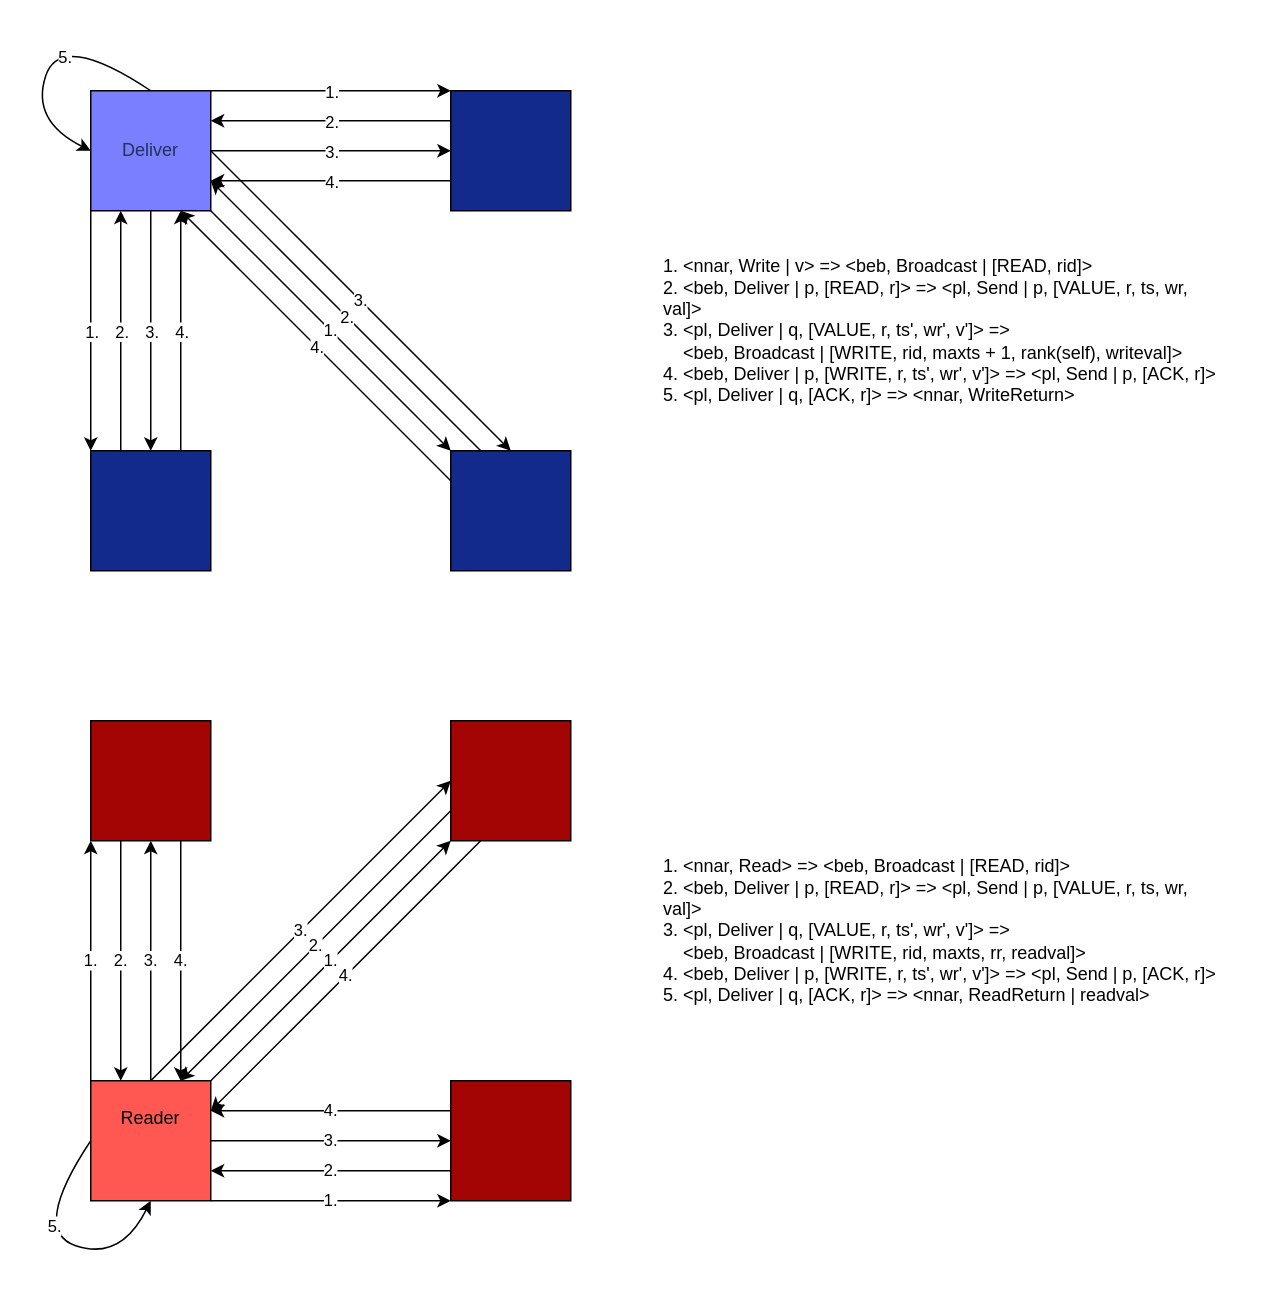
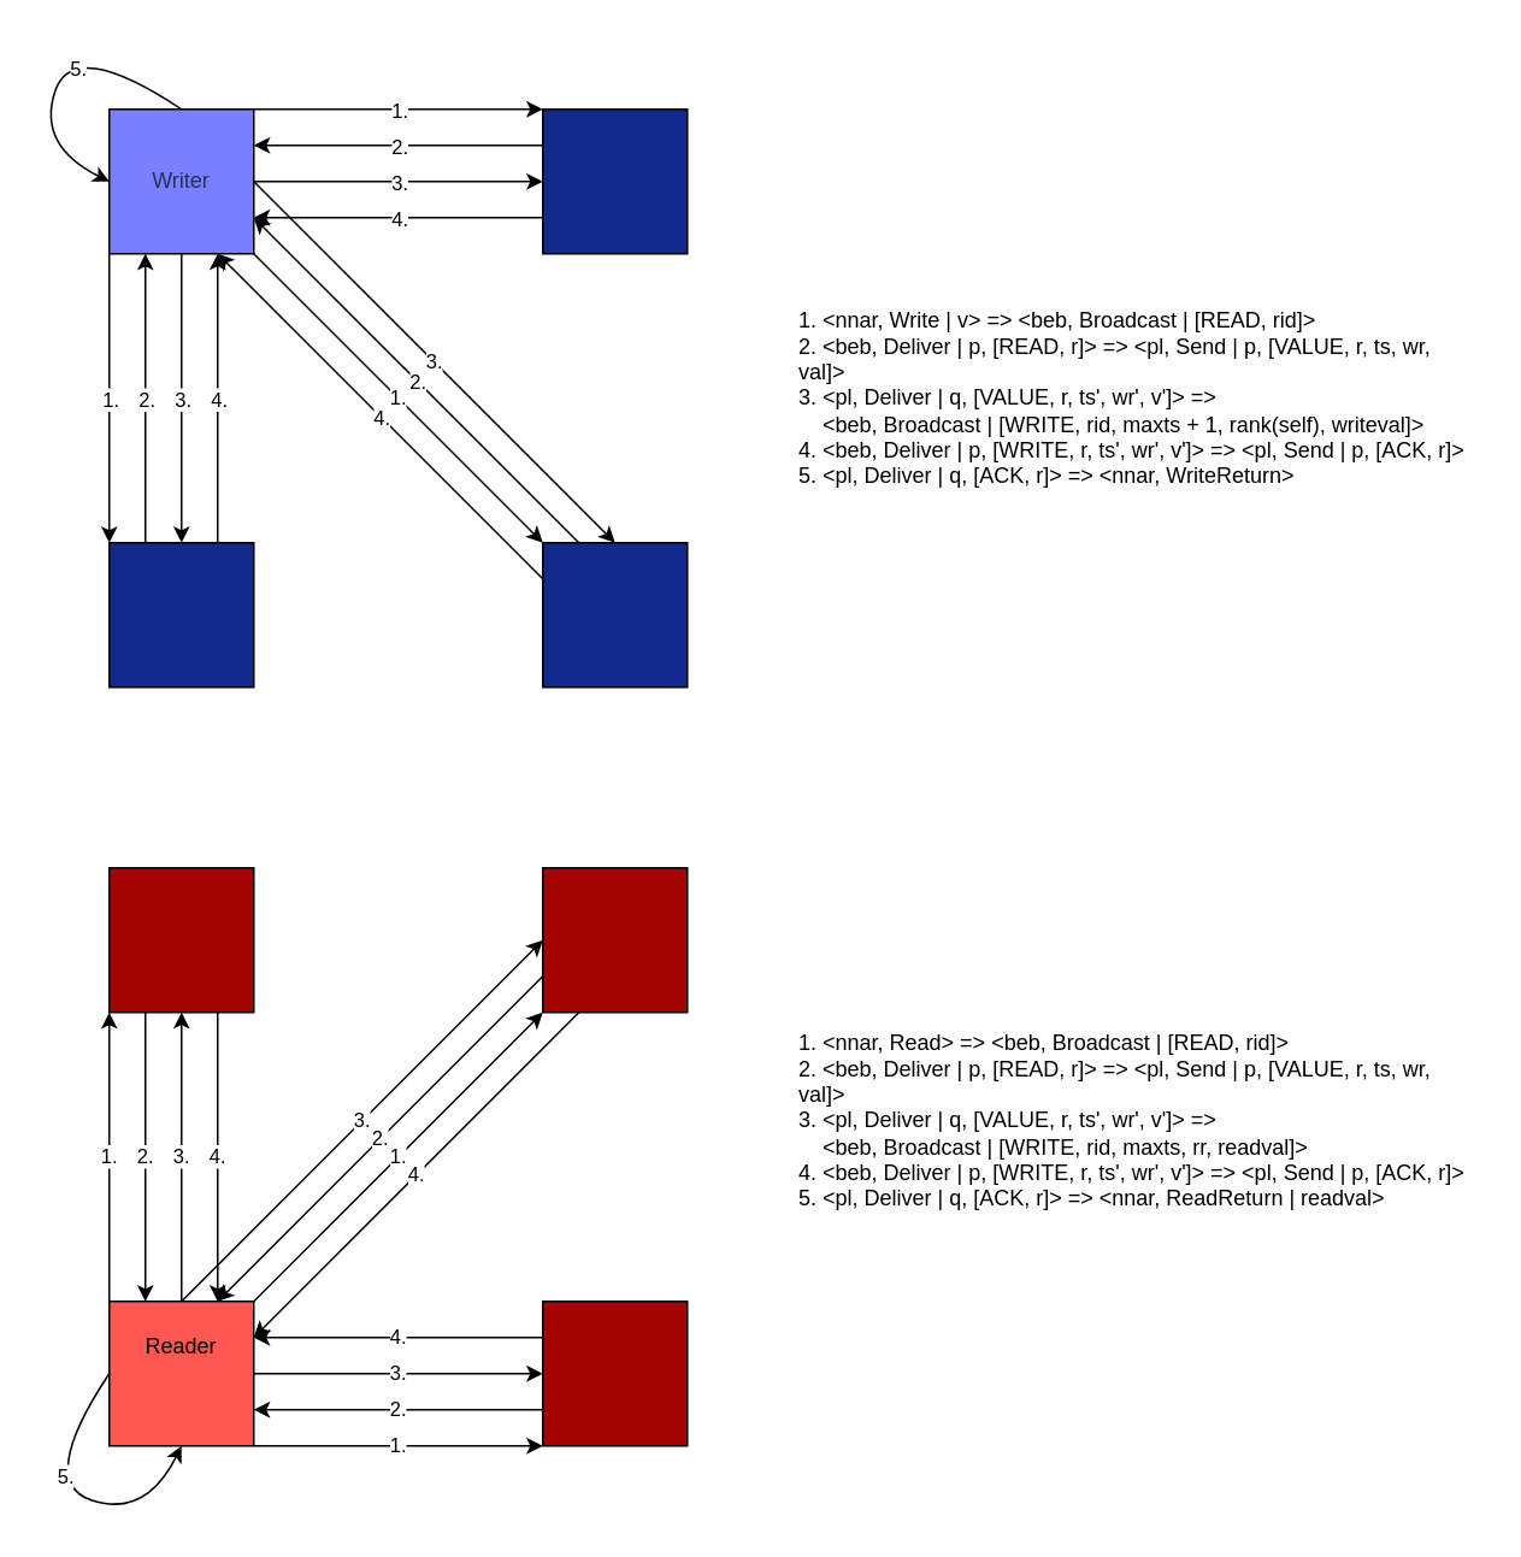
  <mxCell id="0" />
  <mxCell id="1" parent="0" />
  <mxCell id="2" value="" style="whiteSpace=wrap;html=1;aspect=fixed;labelBackgroundColor=#426EFF;labelBorderColor=none;rounded=0;fillColor=#7A7FFF;" parent="1" vertex="1"><mxGeometry x="60" y="60" width="80" height="80" as="geometry" /></mxCell>
  <mxCell id="3" value="" style="whiteSpace=wrap;html=1;aspect=fixed;rounded=0;fillColor=#112A8C;" parent="1" vertex="1"><mxGeometry x="300" y="60" width="80" height="80" as="geometry" /></mxCell>
  <mxCell id="4" value="" style="whiteSpace=wrap;html=1;aspect=fixed;rounded=0;fillColor=#112A8C;" parent="1" vertex="1"><mxGeometry x="300" y="300" width="80" height="80" as="geometry" /></mxCell>
  <mxCell id="5" value="" style="whiteSpace=wrap;html=1;aspect=fixed;rounded=0;fillColor=#112A8C;" parent="1" vertex="1"><mxGeometry x="60" y="300" width="80" height="80" as="geometry" /></mxCell>
  <mxCell id="6" value="" style="endArrow=classic;html=1;rounded=0;exitX=0;exitY=1;exitDx=0;exitDy=0;entryX=0;entryY=0;entryDx=0;entryDy=0;" parent="1" source="2" target="5" edge="1"><mxGeometry relative="1" as="geometry"><mxPoint x="350" y="270" as="sourcePoint" /><mxPoint x="450" y="270" as="targetPoint" /></mxGeometry></mxCell>
  <mxCell id="7" value="1." style="edgeLabel;resizable=0;html=1;align=center;verticalAlign=middle;rounded=0;" parent="6" connectable="0" vertex="1"><mxGeometry relative="1" as="geometry" /></mxCell>
  <mxCell id="8" value="" style="endArrow=classic;html=1;rounded=0;exitX=1;exitY=1;exitDx=0;exitDy=0;entryX=0;entryY=0;entryDx=0;entryDy=0;" parent="1" source="2" target="4" edge="1"><mxGeometry relative="1" as="geometry"><mxPoint x="70" y="150" as="sourcePoint" /><mxPoint x="70" y="310" as="targetPoint" /></mxGeometry></mxCell>
  <mxCell id="9" value="1." style="edgeLabel;resizable=0;html=1;align=center;verticalAlign=middle;rounded=0;" parent="8" connectable="0" vertex="1"><mxGeometry relative="1" as="geometry" /></mxCell>
  <mxCell id="10" value="" style="endArrow=classic;html=1;rounded=0;exitX=1;exitY=0;exitDx=0;exitDy=0;entryX=0;entryY=0;entryDx=0;entryDy=0;" parent="1" source="2" target="3" edge="1"><mxGeometry relative="1" as="geometry"><mxPoint x="150" y="150" as="sourcePoint" /><mxPoint x="310" y="310" as="targetPoint" /></mxGeometry></mxCell>
  <mxCell id="11" value="1." style="edgeLabel;resizable=0;html=1;align=center;verticalAlign=middle;rounded=0;" parent="10" connectable="0" vertex="1"><mxGeometry relative="1" as="geometry" /></mxCell>
  <mxCell id="12" value="" style="curved=1;endArrow=classic;html=1;rounded=0;exitX=0.5;exitY=0;exitDx=0;exitDy=0;entryX=0;entryY=0.5;entryDx=0;entryDy=0;" parent="1" source="2" target="2" edge="1"><mxGeometry width="50" height="50" relative="1" as="geometry"><mxPoint x="380" y="280" as="sourcePoint" /><mxPoint x="430" y="230" as="targetPoint" /><Array as="points"><mxPoint x="40" y="20" /><mxPoint x="20" y="80" /></Array></mxGeometry></mxCell>
  <mxCell id="13" value="5." style="edgeLabel;html=1;align=center;verticalAlign=middle;resizable=0;points=[];rounded=0;" parent="12" vertex="1" connectable="0"><mxGeometry x="-0.02" y="9" relative="1" as="geometry"><mxPoint x="-1" as="offset" /></mxGeometry></mxCell>
  <mxCell id="14" value="&lt;div align=&quot;left&quot;&gt;1. &amp;lt;nnar, Write | v&amp;gt; =&amp;gt; &amp;lt;beb, Broadcast | [READ, rid]&amp;gt;&lt;/div&gt;&lt;div align=&quot;left&quot;&gt;2. &amp;lt;beb, Deliver | p, [READ, r]&amp;gt; =&amp;gt; &amp;lt;pl, Send | p, [VALUE, r, ts, wr, val]&amp;gt;&lt;br&gt;&lt;/div&gt;&lt;div&gt;3. &amp;lt;pl, Deliver | q, [VALUE, r, ts', wr', v']&amp;gt; =&amp;gt; &lt;br&gt;&lt;/div&gt;&lt;div&gt;&amp;nbsp;&amp;nbsp;&amp;nbsp; &amp;lt;beb, Broadcast | [WRITE, rid, maxts + 1, rank(self), writeval]&amp;gt;&lt;/div&gt;&lt;div&gt;4. &amp;lt;beb, Deliver | p, [WRITE, r, ts', wr', v']&amp;gt; =&amp;gt; &amp;lt;pl, Send | p, [ACK, r]&amp;gt;&lt;/div&gt;&lt;div&gt;5. &amp;lt;pl, Deliver | q, [ACK, r]&amp;gt; =&amp;gt; &amp;lt;nnar, WriteReturn&amp;gt;&lt;br&gt;&lt;/div&gt;" style="text;html=1;strokeColor=none;fillColor=none;align=left;verticalAlign=middle;whiteSpace=wrap;rounded=0;" parent="1" vertex="1"><mxGeometry x="440" y="80" width="380" height="280" as="geometry" /></mxCell>
  <mxCell id="15" value="" style="endArrow=classic;html=1;rounded=0;exitX=0.25;exitY=0;exitDx=0;exitDy=0;entryX=0.25;entryY=1;entryDx=0;entryDy=0;" parent="1" source="5" target="2" edge="1"><mxGeometry relative="1" as="geometry"><mxPoint x="350" y="290" as="sourcePoint" /><mxPoint x="450" y="290" as="targetPoint" /></mxGeometry></mxCell>
  <mxCell id="16" value="2." style="edgeLabel;resizable=0;html=1;align=center;verticalAlign=middle;rounded=0;" parent="15" connectable="0" vertex="1"><mxGeometry relative="1" as="geometry" /></mxCell>
  <mxCell id="17" value="" style="endArrow=classic;html=1;rounded=0;exitX=0.25;exitY=0;exitDx=0;exitDy=0;entryX=1;entryY=0.75;entryDx=0;entryDy=0;" parent="1" source="4" target="2" edge="1"><mxGeometry relative="1" as="geometry"><mxPoint x="110" y="310" as="sourcePoint" /><mxPoint x="110" y="150" as="targetPoint" /></mxGeometry></mxCell>
  <mxCell id="18" value="2." style="edgeLabel;resizable=0;html=1;align=center;verticalAlign=middle;rounded=0;" parent="17" connectable="0" vertex="1"><mxGeometry relative="1" as="geometry" /></mxCell>
  <mxCell id="19" value="" style="endArrow=classic;html=1;rounded=0;exitX=0;exitY=0.25;exitDx=0;exitDy=0;entryX=1;entryY=0.25;entryDx=0;entryDy=0;" parent="1" source="3" target="2" edge="1"><mxGeometry relative="1" as="geometry"><mxPoint x="120" y="320" as="sourcePoint" /><mxPoint x="120" y="160" as="targetPoint" /></mxGeometry></mxCell>
  <mxCell id="20" value="2." style="edgeLabel;resizable=0;html=1;align=center;verticalAlign=middle;rounded=0;" parent="19" connectable="0" vertex="1"><mxGeometry relative="1" as="geometry" /></mxCell>
  <mxCell id="21" value="&lt;div align=&quot;left&quot;&gt;1. &amp;lt;nnar, Read&amp;gt; =&amp;gt; &amp;lt;beb, Broadcast | [READ, rid]&amp;gt;&lt;/div&gt;&lt;div align=&quot;left&quot;&gt;2. &amp;lt;beb, Deliver | p, [READ, r]&amp;gt; =&amp;gt; &amp;lt;pl, Send | p, [VALUE, r, ts, wr, val]&amp;gt;&lt;br&gt;&lt;/div&gt;&lt;div&gt;3. &amp;lt;pl, Deliver | q, [VALUE, r, ts', wr', v']&amp;gt; =&amp;gt; &lt;br&gt;&lt;/div&gt;&lt;div&gt;&amp;nbsp;&amp;nbsp;&amp;nbsp; &amp;lt;beb, Broadcast | [WRITE, rid, maxts, rr, readval]&amp;gt;&lt;/div&gt;&lt;div&gt;4. &amp;lt;beb, Deliver | p, [WRITE, r, ts', wr', v']&amp;gt; =&amp;gt; &amp;lt;pl, Send | p, [ACK, r]&amp;gt;&lt;/div&gt;&lt;div&gt;5. &amp;lt;pl, Deliver | q, [ACK, r]&amp;gt; =&amp;gt; &amp;lt;nnar, ReadReturn | readval&amp;gt;&lt;br&gt;&lt;/div&gt;" style="text;html=1;strokeColor=none;fillColor=none;align=left;verticalAlign=middle;whiteSpace=wrap;rounded=0;" parent="1" vertex="1"><mxGeometry x="440" y="480" width="380" height="280" as="geometry" /></mxCell>
  <mxCell id="22" value="" style="endArrow=classic;html=1;rounded=0;exitX=0.5;exitY=1;exitDx=0;exitDy=0;entryX=0.5;entryY=0;entryDx=0;entryDy=0;" parent="1" source="2" target="5" edge="1"><mxGeometry relative="1" as="geometry"><mxPoint x="350" y="260" as="sourcePoint" /><mxPoint x="450" y="260" as="targetPoint" /></mxGeometry></mxCell>
  <mxCell id="23" value="3." style="edgeLabel;resizable=0;html=1;align=center;verticalAlign=middle;rounded=0;" parent="22" connectable="0" vertex="1"><mxGeometry relative="1" as="geometry" /></mxCell>
  <mxCell id="24" value="" style="endArrow=classic;html=1;rounded=0;exitX=1;exitY=0.5;exitDx=0;exitDy=0;entryX=0.5;entryY=0;entryDx=0;entryDy=0;" parent="1" source="2" target="4" edge="1"><mxGeometry relative="1" as="geometry"><mxPoint x="110" y="150" as="sourcePoint" /><mxPoint x="110" y="310" as="targetPoint" /></mxGeometry></mxCell>
  <mxCell id="25" value="3." style="edgeLabel;resizable=0;html=1;align=center;verticalAlign=middle;rounded=0;" parent="24" connectable="0" vertex="1"><mxGeometry relative="1" as="geometry" /></mxCell>
  <mxCell id="26" value="" style="endArrow=classic;html=1;rounded=0;exitX=1;exitY=0.5;exitDx=0;exitDy=0;entryX=0;entryY=0.5;entryDx=0;entryDy=0;" parent="1" source="2" target="3" edge="1"><mxGeometry relative="1" as="geometry"><mxPoint x="150" y="110" as="sourcePoint" /><mxPoint x="350" y="310" as="targetPoint" /></mxGeometry></mxCell>
  <mxCell id="27" value="3." style="edgeLabel;resizable=0;html=1;align=center;verticalAlign=middle;rounded=0;" parent="26" connectable="0" vertex="1"><mxGeometry relative="1" as="geometry" /></mxCell>
  <mxCell id="28" value="" style="endArrow=classic;html=1;rounded=0;exitX=0.75;exitY=0;exitDx=0;exitDy=0;entryX=0.75;entryY=1;entryDx=0;entryDy=0;" parent="1" source="5" target="2" edge="1"><mxGeometry relative="1" as="geometry"><mxPoint x="350" y="260" as="sourcePoint" /><mxPoint x="450" y="260" as="targetPoint" /></mxGeometry></mxCell>
  <mxCell id="29" value="4." style="edgeLabel;resizable=0;html=1;align=center;verticalAlign=middle;rounded=0;" parent="28" connectable="0" vertex="1"><mxGeometry relative="1" as="geometry" /></mxCell>
  <mxCell id="30" value="" style="endArrow=classic;html=1;rounded=0;exitX=0;exitY=0.25;exitDx=0;exitDy=0;entryX=0.75;entryY=1;entryDx=0;entryDy=0;" parent="1" source="4" target="2" edge="1"><mxGeometry relative="1" as="geometry"><mxPoint x="130" y="310" as="sourcePoint" /><mxPoint x="130" y="150" as="targetPoint" /></mxGeometry></mxCell>
  <mxCell id="31" value="4." style="edgeLabel;resizable=0;html=1;align=center;verticalAlign=middle;rounded=0;" parent="30" connectable="0" vertex="1"><mxGeometry relative="1" as="geometry" /></mxCell>
  <mxCell id="32" value="" style="endArrow=classic;html=1;rounded=0;exitX=0;exitY=0.75;exitDx=0;exitDy=0;" parent="1" source="3" edge="1"><mxGeometry relative="1" as="geometry"><mxPoint x="310" y="330" as="sourcePoint" /><mxPoint x="140" y="120" as="targetPoint" /></mxGeometry></mxCell>
  <mxCell id="33" value="4." style="edgeLabel;resizable=0;html=1;align=center;verticalAlign=middle;rounded=0;" parent="32" connectable="0" vertex="1"><mxGeometry relative="1" as="geometry" /></mxCell>
- <mxCell id="34" value="Deliver" style="text;html=1;strokeColor=none;fillColor=none;align=center;verticalAlign=middle;whiteSpace=wrap;rounded=0;fontColor=#1D3557;" parent="1" vertex="1"><mxGeometry x="65" y="67.5" width="70" height="65" as="geometry" /></mxCell>
+ <mxCell id="34" value="Writer" style="text;html=1;strokeColor=none;fillColor=none;align=center;verticalAlign=middle;whiteSpace=wrap;rounded=0;fontColor=#1D3557;" parent="1" vertex="1"><mxGeometry x="65" y="67.5" width="70" height="65" as="geometry" /></mxCell>
  <mxCell id="35" value="4." style="endArrow=classic;html=1;rounded=0;exitX=0;exitY=0.75;exitDx=0;exitDy=0;" parent="1" source="37" edge="1"><mxGeometry relative="1" as="geometry"><mxPoint x="330" y="550" as="sourcePoint" /><mxPoint x="120" y="720" as="targetPoint" /></mxGeometry></mxCell>
  <mxCell id="36" value="" style="whiteSpace=wrap;html=1;aspect=fixed;rounded=0;fillColor=#FF5752;rotation=-90;" parent="1" vertex="1"><mxGeometry x="60" y="720" width="80" height="80" as="geometry" /></mxCell>
  <mxCell id="37" value="" style="whiteSpace=wrap;html=1;aspect=fixed;rounded=0;fillColor=#A30505;rotation=-90;" parent="1" vertex="1"><mxGeometry x="60" y="480" width="80" height="80" as="geometry" /></mxCell>
  <mxCell id="38" value="" style="whiteSpace=wrap;html=1;aspect=fixed;rounded=0;fillColor=#A30505;rotation=-90;" parent="1" vertex="1"><mxGeometry x="300" y="480" width="80" height="80" as="geometry" /></mxCell>
  <mxCell id="39" value="" style="whiteSpace=wrap;html=1;aspect=fixed;rounded=0;fillColor=#A30505;rotation=-90;" parent="1" vertex="1"><mxGeometry x="300" y="720" width="80" height="80" as="geometry" /></mxCell>
  <mxCell id="40" value="" style="curved=1;endArrow=classic;html=1;rounded=0;exitX=0.5;exitY=0;exitDx=0;exitDy=0;entryX=0;entryY=0.5;entryDx=0;entryDy=0;" parent="1" source="36" target="36" edge="1"><mxGeometry width="50" height="50" relative="1" as="geometry"><mxPoint x="280" y="480" as="sourcePoint" /><mxPoint x="230" y="430" as="targetPoint" /><Array as="points"><mxPoint x="20" y="820" /><mxPoint x="80" y="840" /></Array></mxGeometry></mxCell>
  <mxCell id="41" value="5." style="edgeLabel;html=1;align=center;verticalAlign=middle;resizable=0;points=[];" vertex="1" connectable="0" parent="40"><mxGeometry x="-0.041" y="8" relative="1" as="geometry"><mxPoint as="offset" /></mxGeometry></mxCell>
  <mxCell id="42" value="1." style="endArrow=classic;html=1;rounded=0;exitX=1;exitY=0;exitDx=0;exitDy=0;entryX=0;entryY=0;entryDx=0;entryDy=0;" parent="1" source="36" target="37" edge="1"><mxGeometry relative="1" as="geometry"><mxPoint x="150" y="710" as="sourcePoint" /><mxPoint x="310" y="550" as="targetPoint" /></mxGeometry></mxCell>
  <mxCell id="43" value="2." style="endArrow=classic;html=1;rounded=0;exitX=0;exitY=0.25;exitDx=0;exitDy=0;entryX=1;entryY=0.25;entryDx=0;entryDy=0;" parent="1" source="37" target="36" edge="1"><mxGeometry relative="1" as="geometry"><mxPoint x="320" y="740" as="sourcePoint" /><mxPoint x="160" y="740" as="targetPoint" /></mxGeometry></mxCell>
  <mxCell id="44" value="3." style="endArrow=classic;html=1;rounded=0;exitX=1;exitY=0.5;exitDx=0;exitDy=0;entryX=0;entryY=0.5;entryDx=0;entryDy=0;" parent="1" source="36" target="37" edge="1"><mxGeometry relative="1" as="geometry"><mxPoint x="110" y="710" as="sourcePoint" /><mxPoint x="310" y="510" as="targetPoint" /></mxGeometry></mxCell>
  <mxCell id="45" value="1." style="endArrow=classic;html=1;rounded=0;exitX=1;exitY=1;exitDx=0;exitDy=0;entryX=0;entryY=0;entryDx=0;entryDy=0;" parent="1" source="36" target="38" edge="1"><mxGeometry relative="1" as="geometry"><mxPoint x="150" y="790" as="sourcePoint" /><mxPoint x="310" y="790" as="targetPoint" /></mxGeometry></mxCell>
  <mxCell id="46" value="2." style="endArrow=classic;html=1;rounded=0;exitX=0.25;exitY=0;exitDx=0;exitDy=0;entryX=1;entryY=0.75;entryDx=0;entryDy=0;" parent="1" source="38" target="36" edge="1"><mxGeometry relative="1" as="geometry"><mxPoint x="310" y="750" as="sourcePoint" /><mxPoint x="150" y="750" as="targetPoint" /></mxGeometry></mxCell>
  <mxCell id="47" value="3." style="endArrow=classic;html=1;rounded=0;exitX=1;exitY=0.5;exitDx=0;exitDy=0;entryX=0.5;entryY=0;entryDx=0;entryDy=0;" parent="1" source="36" target="38" edge="1"><mxGeometry relative="1" as="geometry"><mxPoint x="150" y="750" as="sourcePoint" /><mxPoint x="310" y="750" as="targetPoint" /></mxGeometry></mxCell>
  <mxCell id="48" value="4." style="endArrow=classic;html=1;rounded=0;exitX=0;exitY=0.25;exitDx=0;exitDy=0;entryX=0.75;entryY=1;entryDx=0;entryDy=0;" parent="1" source="38" target="36" edge="1"><mxGeometry relative="1" as="geometry"><mxPoint x="310" y="730" as="sourcePoint" /><mxPoint x="150" y="730" as="targetPoint" /></mxGeometry></mxCell>
  <mxCell id="49" value="1." style="endArrow=classic;html=1;rounded=0;exitX=0;exitY=1;exitDx=0;exitDy=0;entryX=0;entryY=0;entryDx=0;entryDy=0;" parent="1" source="36" target="39" edge="1"><mxGeometry relative="1" as="geometry"><mxPoint x="270" y="510" as="sourcePoint" /><mxPoint x="270" y="410" as="targetPoint" /></mxGeometry></mxCell>
  <mxCell id="50" value="2." style="endArrow=classic;html=1;rounded=0;exitX=0.25;exitY=0;exitDx=0;exitDy=0;entryX=0.25;entryY=1;entryDx=0;entryDy=0;" parent="1" source="39" target="36" edge="1"><mxGeometry relative="1" as="geometry"><mxPoint x="290" y="510" as="sourcePoint" /><mxPoint x="290" y="410" as="targetPoint" /></mxGeometry></mxCell>
  <mxCell id="51" value="3." style="endArrow=classic;html=1;rounded=0;exitX=0.5;exitY=1;exitDx=0;exitDy=0;entryX=0.5;entryY=0;entryDx=0;entryDy=0;" parent="1" source="36" target="39" edge="1"><mxGeometry relative="1" as="geometry"><mxPoint x="260" y="510" as="sourcePoint" /><mxPoint x="260" y="410" as="targetPoint" /></mxGeometry></mxCell>
  <mxCell id="52" value="4." style="endArrow=classic;html=1;rounded=0;exitX=0.75;exitY=0;exitDx=0;exitDy=0;entryX=0.75;entryY=1;entryDx=0;entryDy=0;" parent="1" source="39" target="36" edge="1"><mxGeometry relative="1" as="geometry"><mxPoint x="260" y="510" as="sourcePoint" /><mxPoint x="260" y="410" as="targetPoint" /></mxGeometry></mxCell>
  <mxCell id="53" value="Reader" style="text;html=1;strokeColor=none;fillColor=none;align=center;verticalAlign=middle;whiteSpace=wrap;rounded=0;" vertex="1" parent="1"><mxGeometry x="70" y="730" width="60" height="30" as="geometry" /></mxCell>
